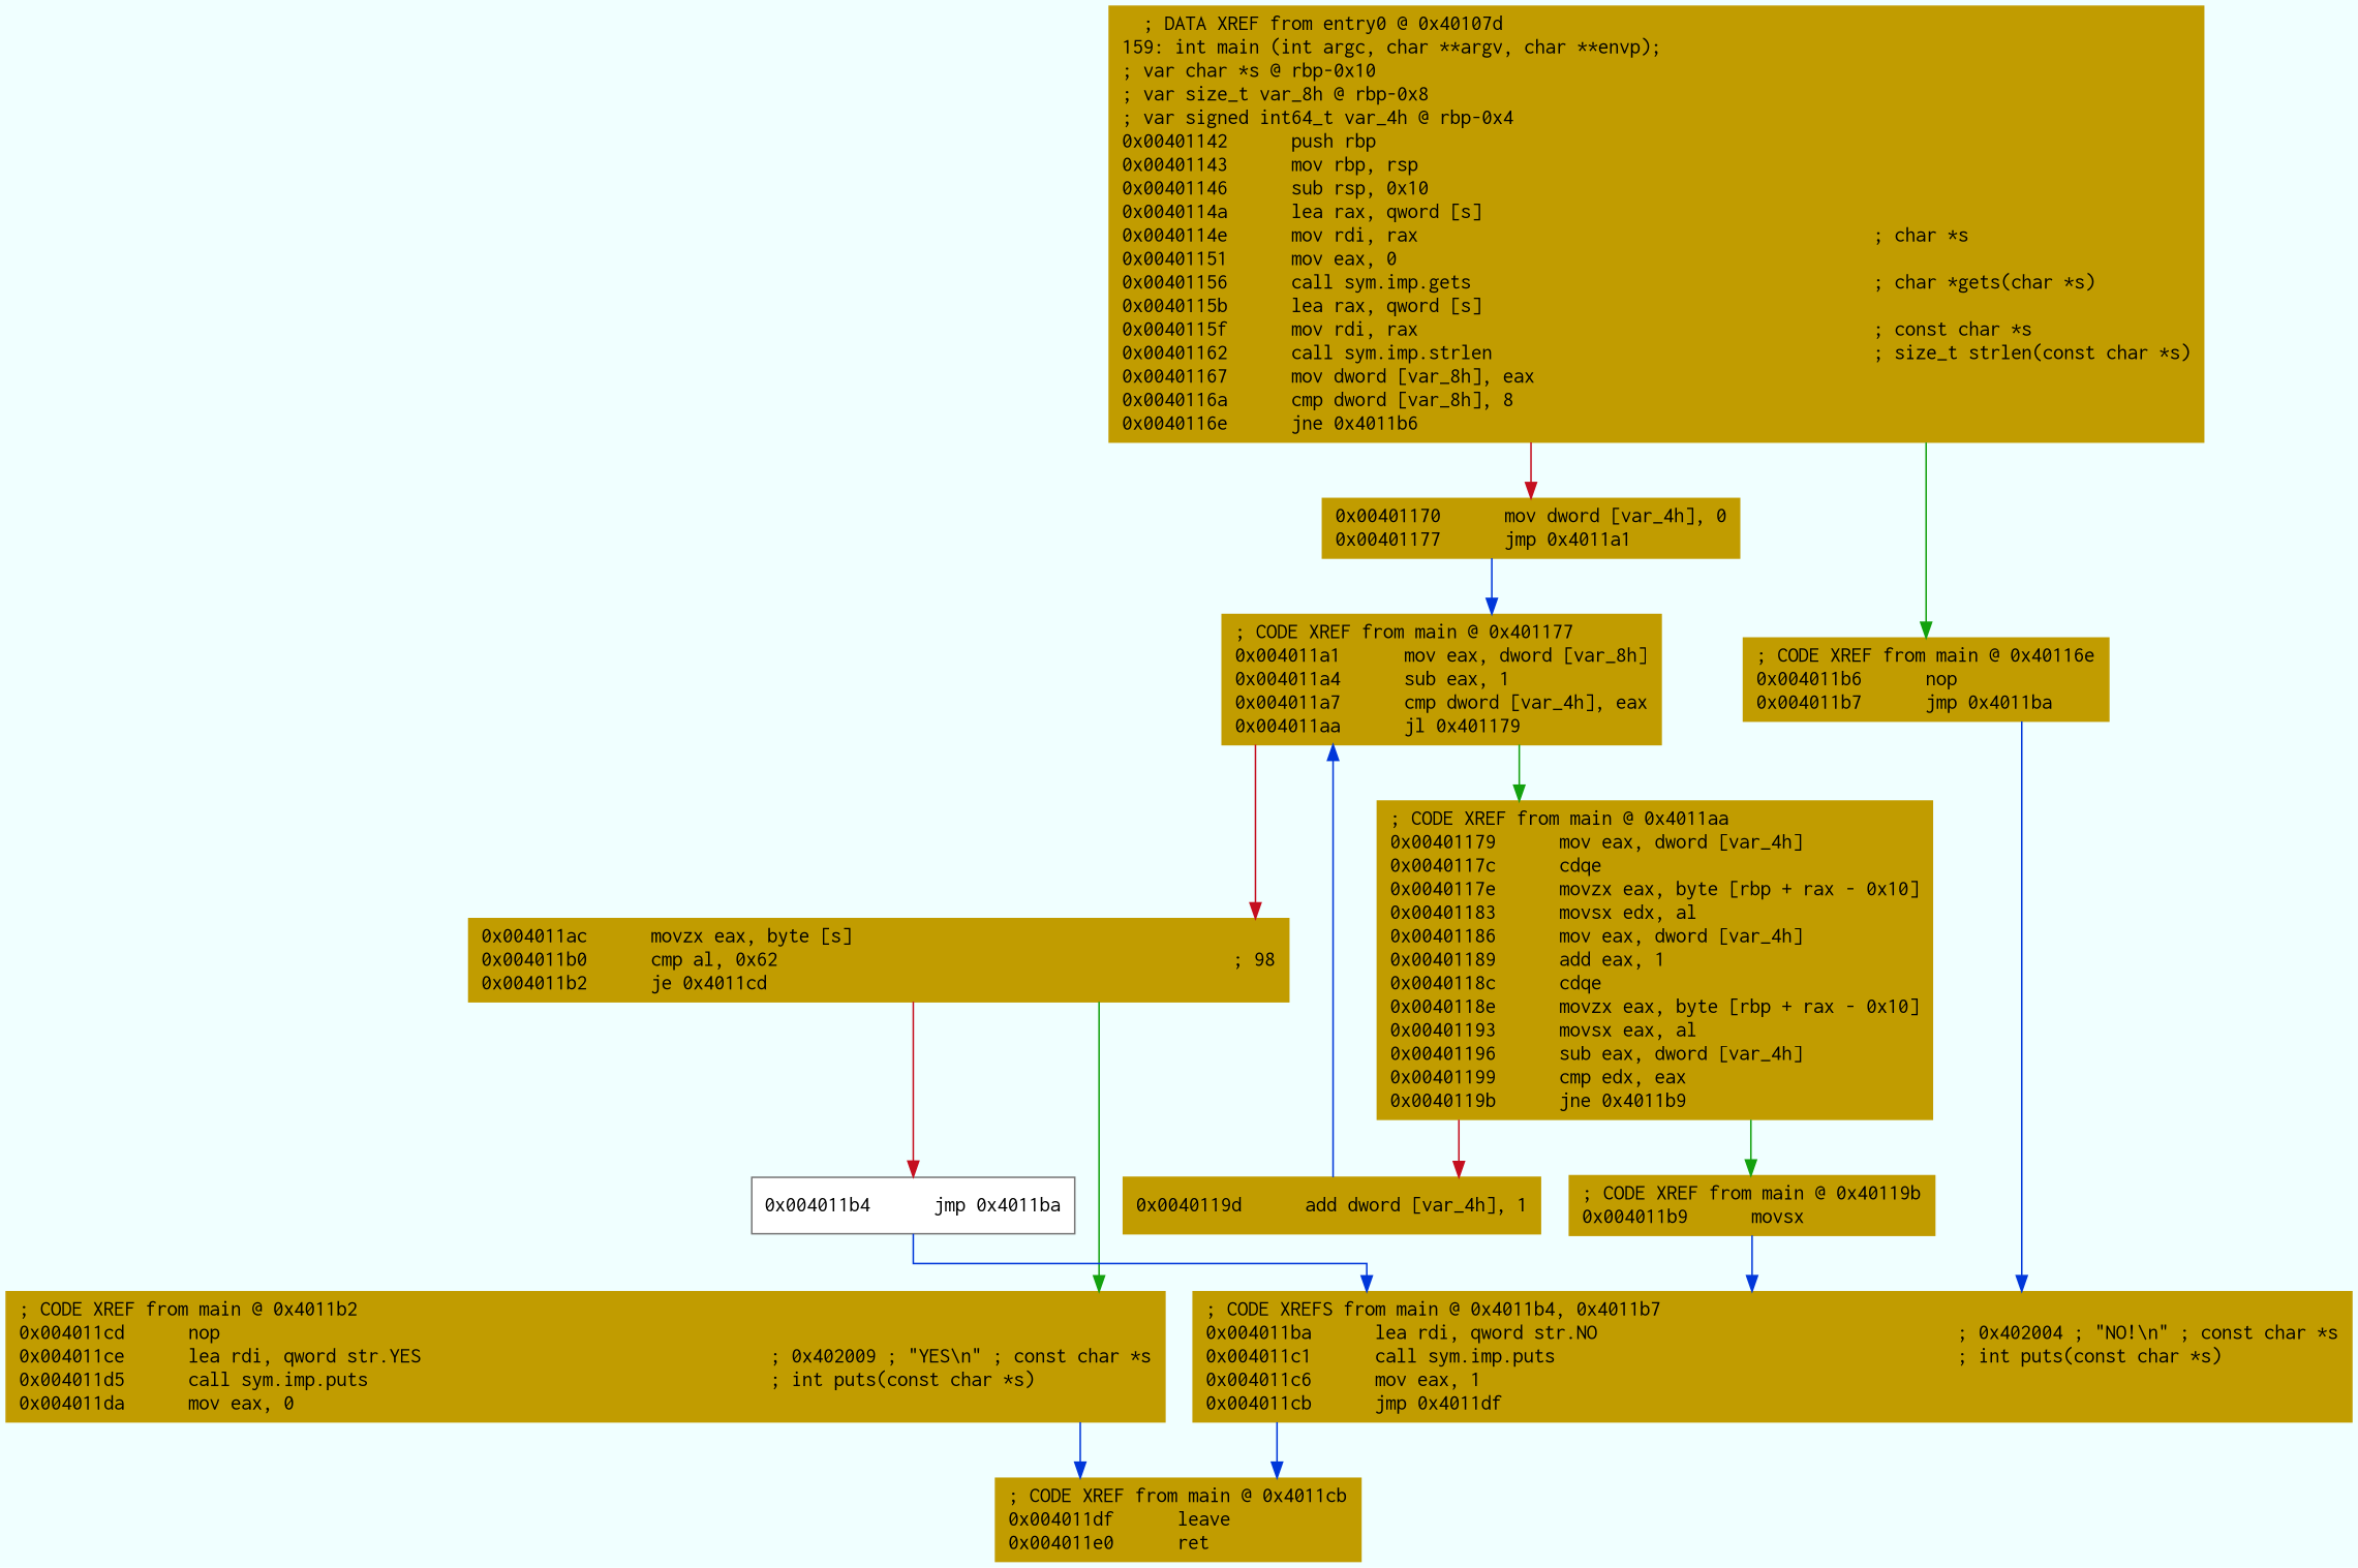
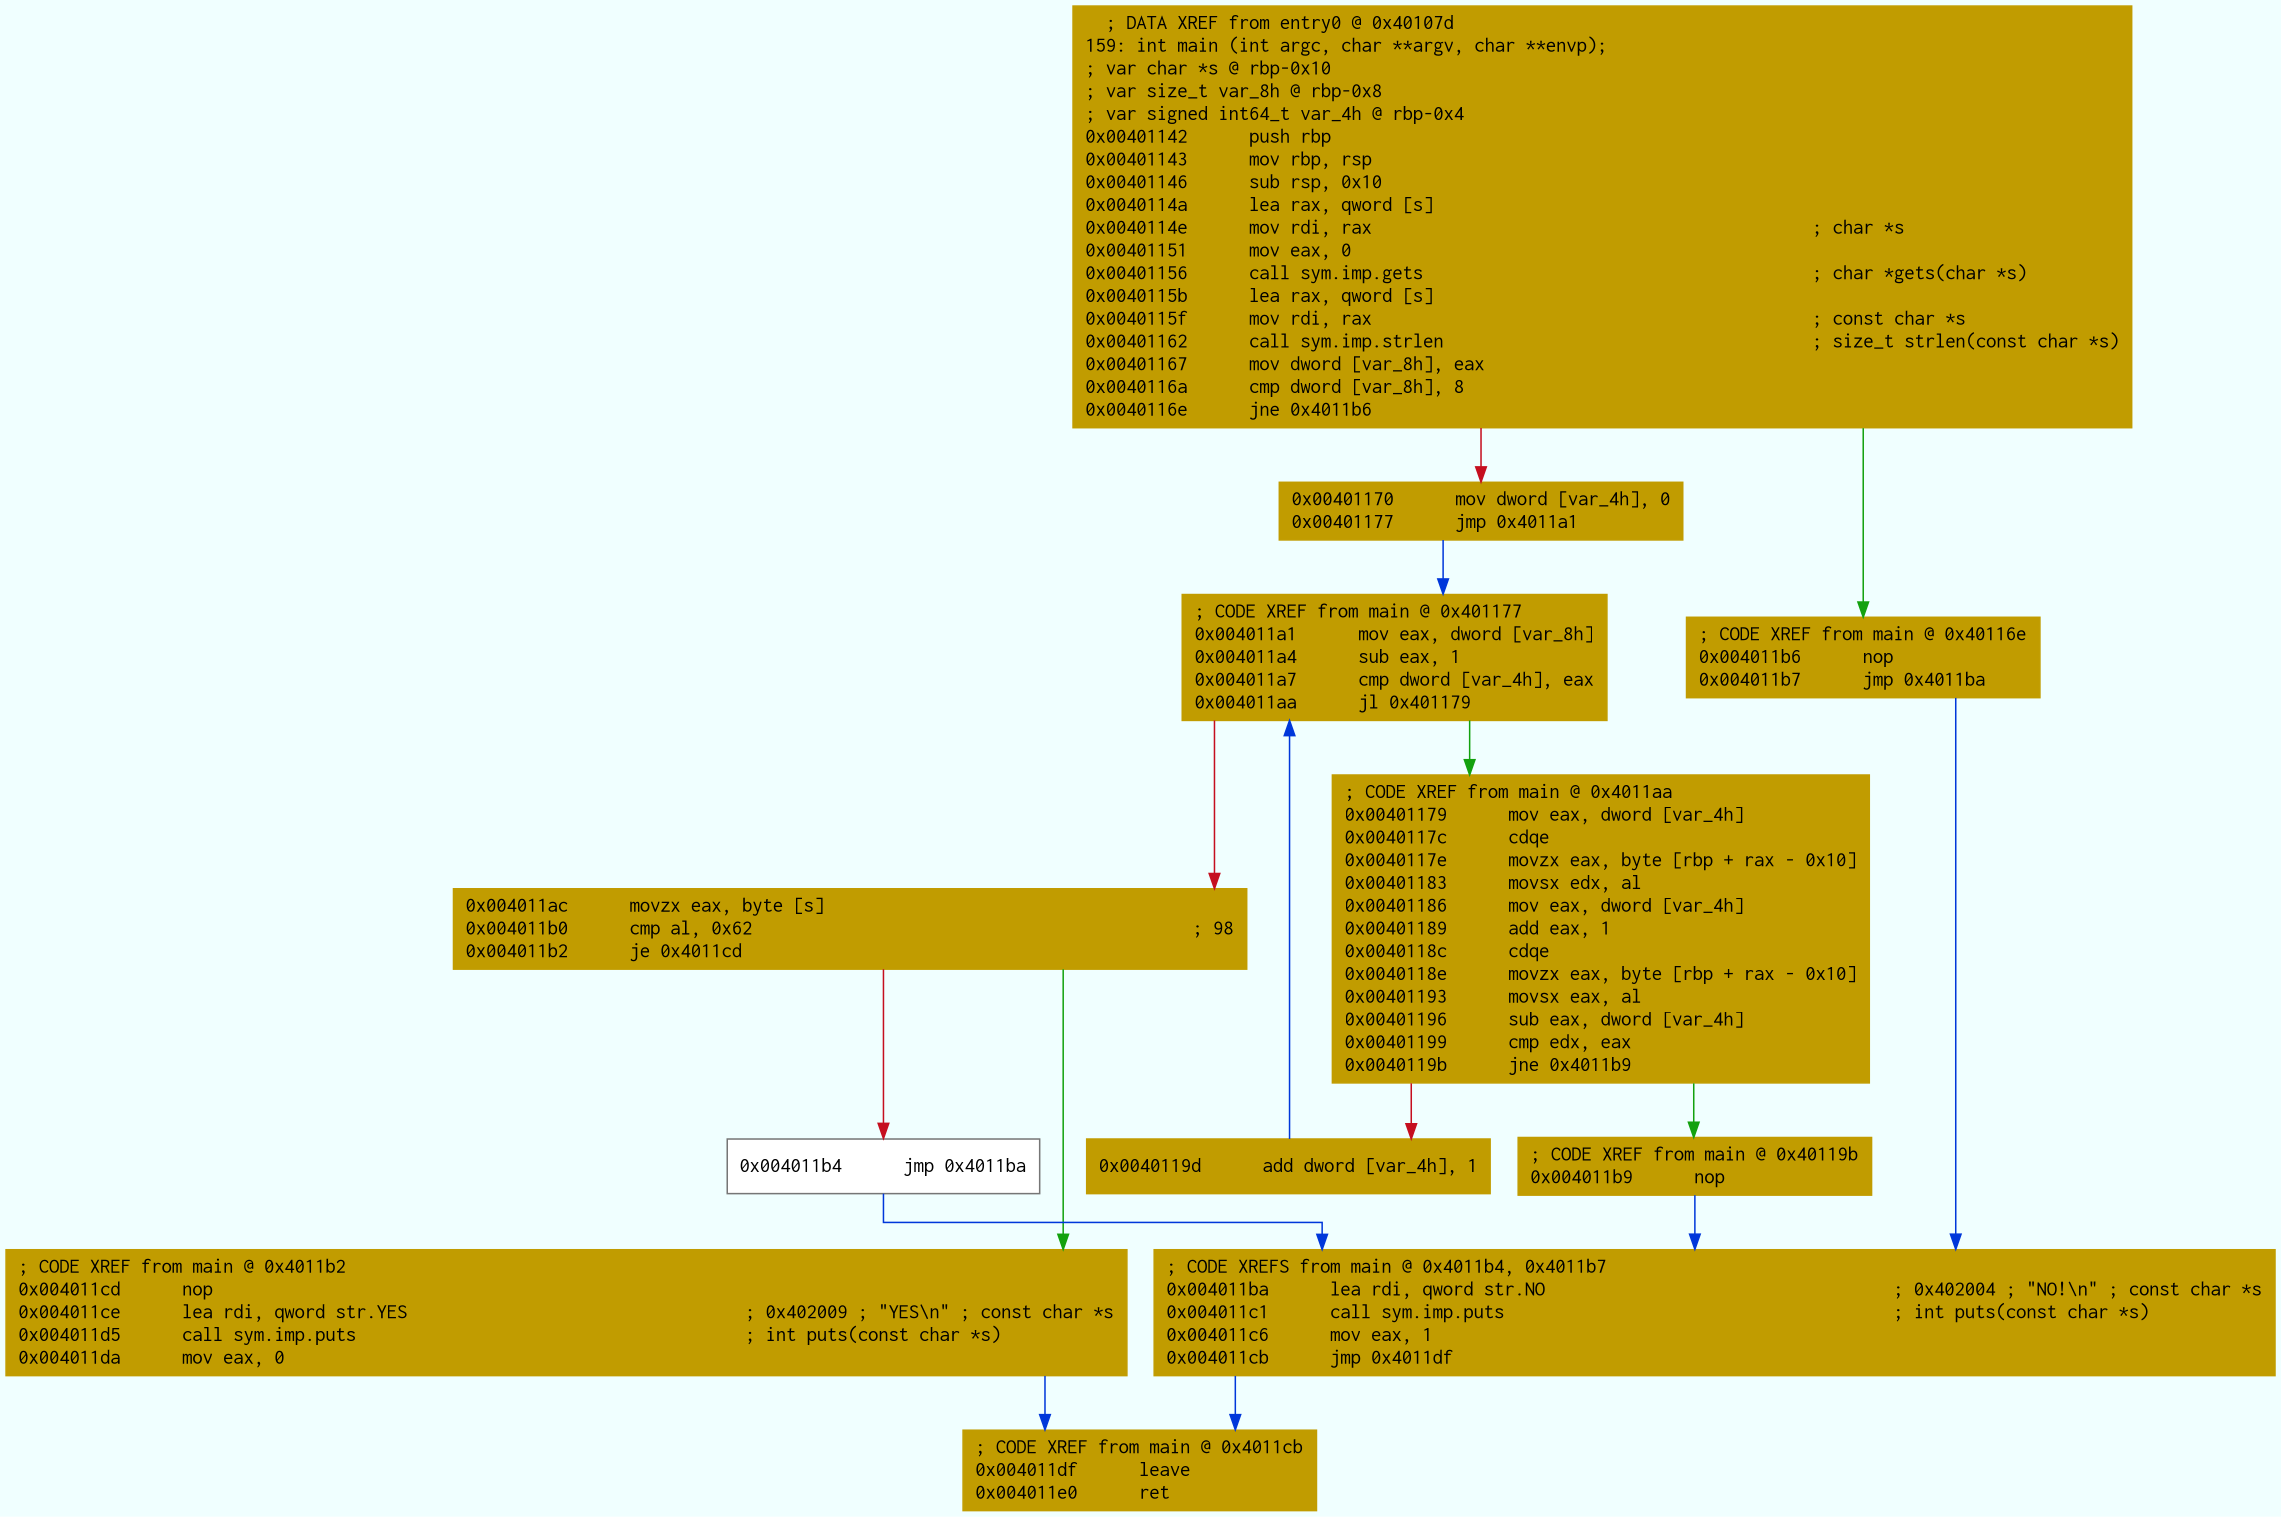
  digraph {
    bgcolor=azure
    fontname=Courier
    fontsize=8
    splines=ortho
    node [color="#c19c00" fillcolor="#c19c00" fontname=Courier shape=box style=filled]
    edge [arrowhead=normal color="#0037da"]
    n1 [label="  ; DATA XREF from entry0 @ 0x40107d\l159: int main (int argc, char **argv, char **envp);\l; var char *s @ rbp-0x10\l; var size_t var_8h @ rbp-0x8\l; var signed int64_t var_4h @ rbp-0x4\l0x00401142      push rbp\l0x00401143      mov rbp, rsp\l0x00401146      sub rsp, 0x10\l0x0040114a      lea rax, qword [s]\l0x0040114e      mov rdi, rax                                           ; char *s\l0x00401151      mov eax, 0\l0x00401156      call sym.imp.gets                                      ; char *gets(char *s)\l0x0040115b      lea rax, qword [s]\l0x0040115f      mov rdi, rax                                           ; const char *s\l0x00401162      call sym.imp.strlen                                    ; size_t strlen(const char *s)\l0x00401167      mov dword [var_8h], eax\l0x0040116a      cmp dword [var_8h], 8\l0x0040116e      jne 0x4011b6\l"]
    n2 [label="0x00401170      mov dword [var_4h], 0\l0x00401177      jmp 0x4011a1\l"]
    n3 [label="; CODE XREF from main @ 0x40116e\l0x004011b6      nop\l0x004011b7      jmp 0x4011ba\l"]
    n4 [label="; CODE XREF from main @ 0x401177\l0x004011a1      mov eax, dword [var_8h]\l0x004011a4      sub eax, 1\l0x004011a7      cmp dword [var_4h], eax\l0x004011aa      jl 0x401179\l"]
    n5 [label="; CODE XREF from main @ 0x4011aa\l0x00401179      mov eax, dword [var_4h]\l0x0040117c      cdqe\l0x0040117e      movzx eax, byte [rbp + rax - 0x10]\l0x00401183      movsx edx, al\l0x00401186      mov eax, dword [var_4h]\l0x00401189      add eax, 1\l0x0040118c      cdqe\l0x0040118e      movzx eax, byte [rbp + rax - 0x10]\l0x00401193      movsx eax, al\l0x00401196      sub eax, dword [var_4h]\l0x00401199      cmp edx, eax\l0x0040119b      jne 0x4011b9\l"]
    n6 [label="0x0040119d      add dword [var_4h], 1\l"]
-   n7 [label="; CODE XREF from main @ 0x40119b\l0x004011b9      movsx\l"]
+   n7 [label="; CODE XREF from main @ 0x40119b\l0x004011b9      nop\l"]
    n8 [label="0x004011ac      movzx eax, byte [s]\l0x004011b0      cmp al, 0x62                                           ; 98\l0x004011b2      je 0x4011cd\l"]
    n9 [color="#767676" fillcolor=white label="0x004011b4      jmp 0x4011ba\l"]
    n10 [label="; CODE XREF from main @ 0x4011b2\l0x004011cd      nop\l0x004011ce      lea rdi, qword str.YES                                 ; 0x402009 ; \"YES\\n\" ; const char *s\l0x004011d5      call sym.imp.puts                                      ; int puts(const char *s)\l0x004011da      mov eax, 0\l"]
    n11 [label="; CODE XREFS from main @ 0x4011b4, 0x4011b7\l0x004011ba      lea rdi, qword str.NO                                  ; 0x402004 ; \"NO!\\n\" ; const char *s\l0x004011c1      call sym.imp.puts                                      ; int puts(const char *s)\l0x004011c6      mov eax, 1\l0x004011cb      jmp 0x4011df\l"]
    n12 [label="; CODE XREF from main @ 0x4011cb\l0x004011df      leave\l0x004011e0      ret\l"]
    n1 -> n2 [color="#c50f1f"]
    n1 -> n3 [color="#13a10e"]
    n2 -> n4
    n3 -> n11
    n4 -> n5 [color="#13a10e"]
    n4 -> n8 [color="#c50f1f"]
    n5 -> n6 [color="#c50f1f"]
    n5 -> n7 [color="#13a10e"]
    n6 -> n4
    n7 -> n11
    n8 -> n9 [color="#c50f1f"]
    n8 -> n10 [color="#13a10e"]
    n9 -> n11
    n10 -> n12
    n11 -> n12
  }
